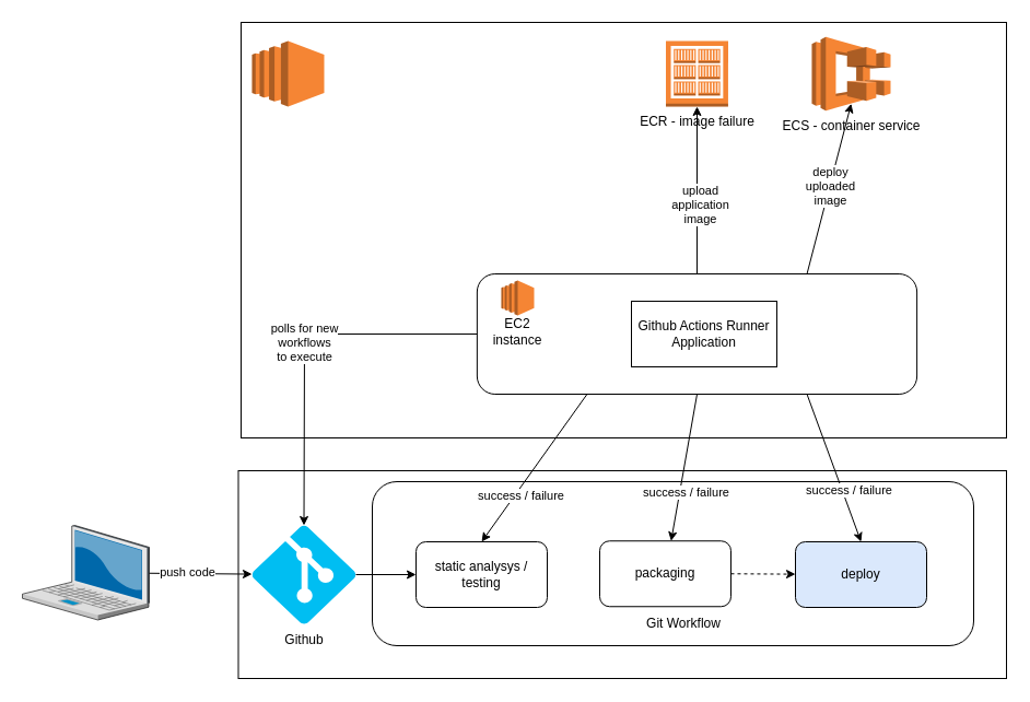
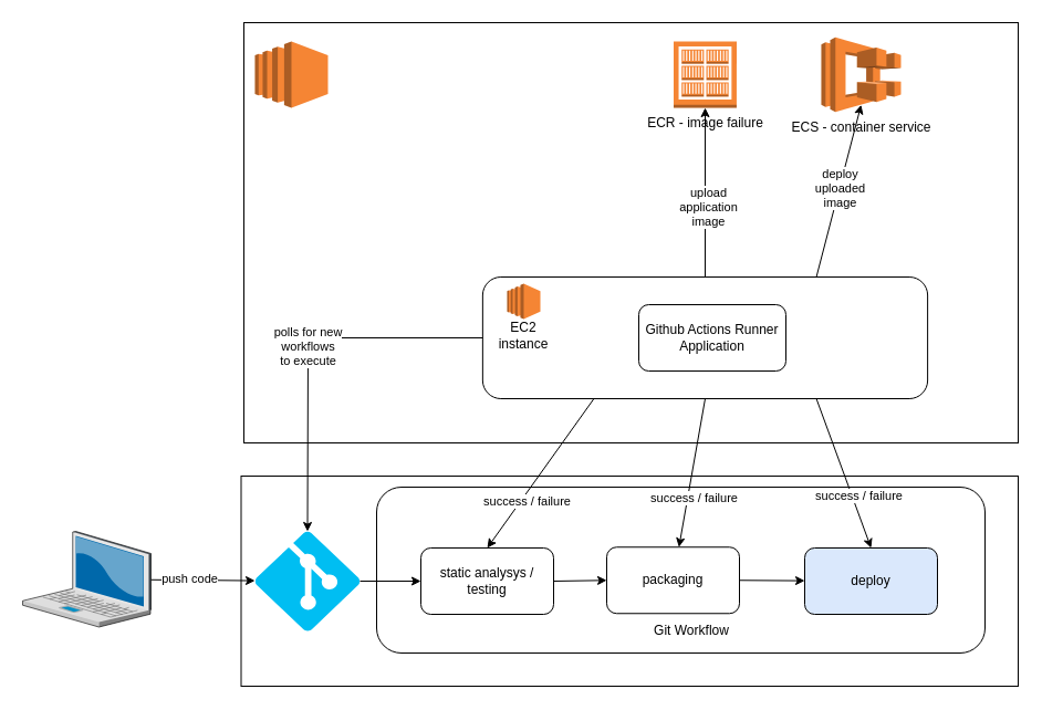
  <mxCell id="0" />
  <mxCell id="1" parent="0" />
  <mxCell id="2" value="" style="rounded=0;whiteSpace=wrap;html=1;align=left;" vertex="1" parent="1"><mxGeometry x="217.5" y="430" width="702.5" height="190" as="geometry" /></mxCell>
  <mxCell id="3" value="" style="rounded=1;whiteSpace=wrap;html=1;align=center;" vertex="1" parent="1"><mxGeometry x="340" y="440" width="550" height="150" as="geometry" /></mxCell>
  <mxCell id="4" value="" style="verticalLabelPosition=bottom;aspect=fixed;html=1;verticalAlign=top;strokeColor=none;align=center;outlineConnect=0;shape=mxgraph.citrix.laptop_2;" vertex="1" parent="1"><mxGeometry x="20" y="480" width="116" height="86.5" as="geometry" /></mxCell>
  <mxCell id="5" value="" style="verticalLabelPosition=bottom;html=1;verticalAlign=top;align=center;strokeColor=none;fillColor=#00BEF2;shape=mxgraph.azure.git_repository;" vertex="1" parent="1"><mxGeometry x="230" y="480" width="95" height="90" as="geometry" /></mxCell>
  <mxCell id="6" value="" style="endArrow=classic;html=1;rounded=0;" edge="1" parent="1" source="4" target="5"><mxGeometry width="50" height="50" relative="1" as="geometry"><mxPoint x="150" y="570" as="sourcePoint" /><mxPoint x="200" y="520" as="targetPoint" /></mxGeometry></mxCell>
  <mxCell id="7" value="push code" style="edgeLabel;html=1;align=center;verticalAlign=middle;resizable=0;points=[];" vertex="1" connectable="0" parent="6"><mxGeometry x="-0.271" y="2" relative="1" as="geometry"><mxPoint as="offset" /></mxGeometry></mxCell>
  <mxCell id="8" value="static analysys / testing" style="rounded=1;whiteSpace=wrap;html=1;align=center;" vertex="1" parent="1"><mxGeometry x="380" y="495" width="120" height="60" as="geometry" /></mxCell>
  <mxCell id="9" value="packaging" style="rounded=1;whiteSpace=wrap;html=1;align=center;" vertex="1" parent="1"><mxGeometry x="548" y="494.25" width="120" height="60" as="geometry" /></mxCell>
  <mxCell id="10" value="deploy" style="rounded=1;whiteSpace=wrap;html=1;align=center;fillColor=#dae8fc;" vertex="1" parent="1"><mxGeometry x="727" y="495" width="120" height="60" as="geometry" /></mxCell>
  <mxCell id="11" value="" style="endArrow=classic;html=1;rounded=0;exitX=1;exitY=0.5;exitDx=0;exitDy=0;exitPerimeter=0;" edge="1" parent="1" source="5"><mxGeometry width="50" height="50" relative="1" as="geometry"><mxPoint x="660" y="550" as="sourcePoint" /><mxPoint x="380" y="525" as="targetPoint" /></mxGeometry></mxCell>
- <mxCell id="13" value="" style="endArrow=classic;html=1;rounded=0;exitX=1;exitY=0.5;exitDx=0;exitDy=0;dashed=1;" edge="1" parent="1" source="9" target="10"><mxGeometry width="50" height="50" relative="1" as="geometry"><mxPoint x="510" y="535" as="sourcePoint" /><mxPoint x="558" y="534.25" as="targetPoint" /></mxGeometry></mxCell>
+ <mxCell id="12" value="" style="endArrow=classic;html=1;rounded=0;exitX=1;exitY=0.5;exitDx=0;exitDy=0;entryX=0;entryY=0.5;entryDx=0;entryDy=0;" edge="1" parent="1" source="8" target="9"><mxGeometry width="50" height="50" relative="1" as="geometry"><mxPoint x="500" y="524.41" as="sourcePoint" /><mxPoint x="555" y="524" as="targetPoint" /></mxGeometry></mxCell>
+ <mxCell id="13" value="" style="endArrow=classic;html=1;rounded=0;exitX=1;exitY=0.5;exitDx=0;exitDy=0;" edge="1" parent="1" source="9" target="10"><mxGeometry width="50" height="50" relative="1" as="geometry"><mxPoint x="510" y="535" as="sourcePoint" /><mxPoint x="558" y="534.25" as="targetPoint" /></mxGeometry></mxCell>
  <mxCell id="14" value="" style="rounded=0;whiteSpace=wrap;html=1;align=center;" vertex="1" parent="1"><mxGeometry x="220" y="20" width="700" height="380" as="geometry" /></mxCell>
  <mxCell id="15" value="" style="rounded=1;whiteSpace=wrap;html=1;align=center;" vertex="1" parent="1"><mxGeometry x="435.87" y="250" width="402.25" height="110" as="geometry" /></mxCell>
  <mxCell id="16" value="" style="outlineConnect=0;dashed=0;verticalLabelPosition=bottom;verticalAlign=top;align=center;html=1;shape=mxgraph.aws3.ec2;fillColor=#F58534;gradientColor=none;" vertex="1" parent="1"><mxGeometry x="230" y="37" width="66" height="60" as="geometry" /></mxCell>
  <mxCell id="17" value="Git Workflow" style="text;html=1;strokeColor=none;fillColor=none;align=center;verticalAlign=middle;whiteSpace=wrap;rounded=0;" vertex="1" parent="1"><mxGeometry x="575" y="555" width="100" height="30" as="geometry" /></mxCell>
  <mxCell id="18" value="&lt;div&gt;polls for new &lt;br&gt;&lt;/div&gt;&lt;div&gt;workflows &lt;br&gt;&lt;/div&gt;&lt;div&gt;to execute&lt;/div&gt;" style="endArrow=classic;html=1;rounded=0;entryX=0.5;entryY=0;entryDx=0;entryDy=0;exitX=0;exitY=0.5;exitDx=0;exitDy=0;entryPerimeter=0;" edge="1" parent="1" source="15" target="5"><mxGeometry width="50" height="50" relative="1" as="geometry"><mxPoint x="120" y="800" as="sourcePoint" /><mxPoint x="170" y="750" as="targetPoint" /><Array as="points"><mxPoint x="278" y="305" /></Array></mxGeometry></mxCell>
  <mxCell id="19" value="" style="endArrow=classic;html=1;rounded=0;exitX=0.25;exitY=1;exitDx=0;exitDy=0;entryX=0.5;entryY=0;entryDx=0;entryDy=0;" edge="1" parent="1" source="15" target="8"><mxGeometry width="50" height="50" relative="1" as="geometry"><mxPoint x="300" y="780" as="sourcePoint" /><mxPoint x="350" y="730" as="targetPoint" /></mxGeometry></mxCell>
  <mxCell id="20" value="success / failure" style="edgeLabel;html=1;align=center;verticalAlign=middle;resizable=0;points=[];" vertex="1" connectable="0" parent="19"><mxGeometry x="0.334" y="5" relative="1" as="geometry"><mxPoint y="-1" as="offset" /></mxGeometry></mxCell>
  <mxCell id="21" value="" style="endArrow=classic;html=1;rounded=0;exitX=0.5;exitY=1;exitDx=0;exitDy=0;" edge="1" parent="1" source="15" target="9"><mxGeometry width="50" height="50" relative="1" as="geometry"><mxPoint x="473.25" y="390" as="sourcePoint" /><mxPoint x="450" y="505" as="targetPoint" /></mxGeometry></mxCell>
  <mxCell id="22" value="success / failure" style="edgeLabel;html=1;align=center;verticalAlign=middle;resizable=0;points=[];" vertex="1" connectable="0" parent="21"><mxGeometry x="0.334" y="5" relative="1" as="geometry"><mxPoint y="-1" as="offset" /></mxGeometry></mxCell>
  <mxCell id="23" value="" style="endArrow=classic;html=1;rounded=0;exitX=0.75;exitY=1;exitDx=0;exitDy=0;entryX=0.5;entryY=0;entryDx=0;entryDy=0;" edge="1" parent="1" source="15" target="10"><mxGeometry width="50" height="50" relative="1" as="geometry"><mxPoint x="606.25" y="390" as="sourcePoint" /><mxPoint x="615.556" y="504.25" as="targetPoint" /></mxGeometry></mxCell>
  <mxCell id="24" value="success / failure" style="edgeLabel;html=1;align=center;verticalAlign=middle;resizable=0;points=[];" vertex="1" connectable="0" parent="23"><mxGeometry x="0.334" y="5" relative="1" as="geometry"><mxPoint y="-1" as="offset" /></mxGeometry></mxCell>
  <mxCell id="25" value="ECR - image failure" style="outlineConnect=0;dashed=0;verticalLabelPosition=bottom;verticalAlign=top;align=center;html=1;shape=mxgraph.aws3.ecr_registry;fillColor=#F58534;gradientColor=none;" vertex="1" parent="1"><mxGeometry x="608.5" y="37" width="57" height="60" as="geometry" /></mxCell>
  <mxCell id="26" value="ECS - container service" style="outlineConnect=0;dashed=0;verticalLabelPosition=bottom;verticalAlign=top;align=center;html=1;shape=mxgraph.aws3.ecs;fillColor=#F58534;gradientColor=none;" vertex="1" parent="1"><mxGeometry x="742" y="33.25" width="72" height="67.5" as="geometry" /></mxCell>
  <mxCell id="27" value="" style="endArrow=classic;html=1;rounded=0;exitX=0.5;exitY=0;exitDx=0;exitDy=0;" edge="1" parent="1" source="15" target="25"><mxGeometry width="50" height="50" relative="1" as="geometry"><mxPoint x="592" y="220" as="sourcePoint" /><mxPoint x="642" y="170" as="targetPoint" /></mxGeometry></mxCell>
  <mxCell id="28" value="&lt;div&gt;upload &lt;br&gt;&lt;/div&gt;&lt;div&gt;application&lt;/div&gt;&lt;div&gt;image&lt;br&gt;&lt;/div&gt;" style="edgeLabel;html=1;align=center;verticalAlign=middle;resizable=0;points=[];" vertex="1" connectable="0" parent="27"><mxGeometry x="-0.178" y="-3" relative="1" as="geometry"><mxPoint y="-1" as="offset" /></mxGeometry></mxCell>
  <mxCell id="29" value="" style="endArrow=classic;html=1;rounded=0;exitX=0.75;exitY=0;exitDx=0;exitDy=0;entryX=0.5;entryY=0.905;entryDx=0;entryDy=0;entryPerimeter=0;" edge="1" parent="1" source="15" target="26"><mxGeometry width="50" height="50" relative="1" as="geometry"><mxPoint x="646.995" y="260" as="sourcePoint" /><mxPoint x="646.999" y="107" as="targetPoint" /></mxGeometry></mxCell>
  <mxCell id="30" value="&lt;div&gt;deploy&lt;/div&gt;&lt;div&gt;uploaded&lt;/div&gt;&lt;div&gt;image&lt;br&gt;&lt;/div&gt;" style="edgeLabel;html=1;align=center;verticalAlign=middle;resizable=0;points=[];" vertex="1" connectable="0" parent="29"><mxGeometry x="0.036" relative="1" as="geometry"><mxPoint as="offset" /></mxGeometry></mxCell>
- <mxCell id="31" value="Github" style="text;html=1;strokeColor=none;fillColor=none;align=center;verticalAlign=middle;whiteSpace=wrap;rounded=0;" vertex="1" parent="1"><mxGeometry x="246.5" y="570" width="62" height="30" as="geometry" /></mxCell>
  <mxCell id="32" value="" style="outlineConnect=0;dashed=0;verticalLabelPosition=bottom;verticalAlign=top;align=center;html=1;shape=mxgraph.aws3.ec2;fillColor=#F58534;gradientColor=none;" vertex="1" parent="1"><mxGeometry x="458" y="256" width="30" height="32" as="geometry" /></mxCell>
  <mxCell id="33" value="EC2 instance" style="text;html=1;strokeColor=none;fillColor=none;align=center;verticalAlign=middle;whiteSpace=wrap;rounded=0;" vertex="1" parent="1"><mxGeometry x="442" y="288" width="62" height="30" as="geometry" /></mxCell>
- <mxCell id="34" value="Github Actions Runner Application" style="whiteSpace=wrap;html=1;align=center;rounded=0;" vertex="1" parent="1"><mxGeometry x="577" y="275" width="133" height="60" as="geometry" /></mxCell>
+ <mxCell id="34" value="Github Actions Runner Application" style="rounded=1;whiteSpace=wrap;html=1;align=center;" vertex="1" parent="1"><mxGeometry x="577" y="275" width="133" height="60" as="geometry" /></mxCell>
